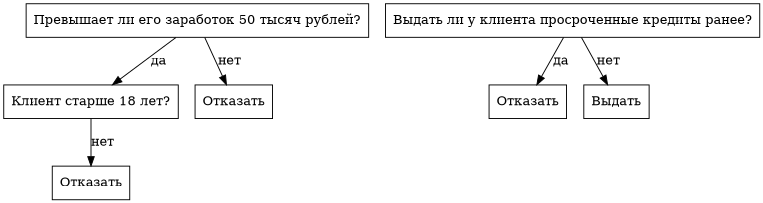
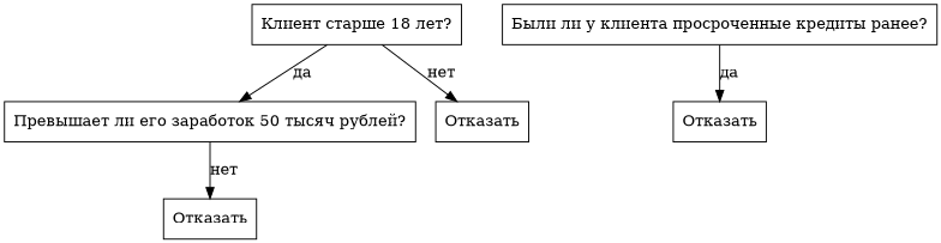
  digraph {
    node [shape=box]
    n1 [label="Клиент старше 18 лет?"]
    n2 [label="Превышает ли его заработок 50 тысяч рублей?"]
    n3 [label="Отказать"]
    n4 [label="Отказать"]
-   n5 [label="Выдать ли у клиента просроченные кредиты ранее?"]
+   n5 [label="Были ли у клиента просроченные кредиты ранее?"]
    n6 [label="Отказать"]
-   n7 [label="Выдать"]
-   n2 -> n1 [label="да"]
+   n1 -> n2 [label="да"]
    n1 -> n3 [label="нет"]
    n2 -> n4 [label="нет"]
    n5 -> n6 [label="да"]
-   n5 -> n7 [label="нет"]
  }
